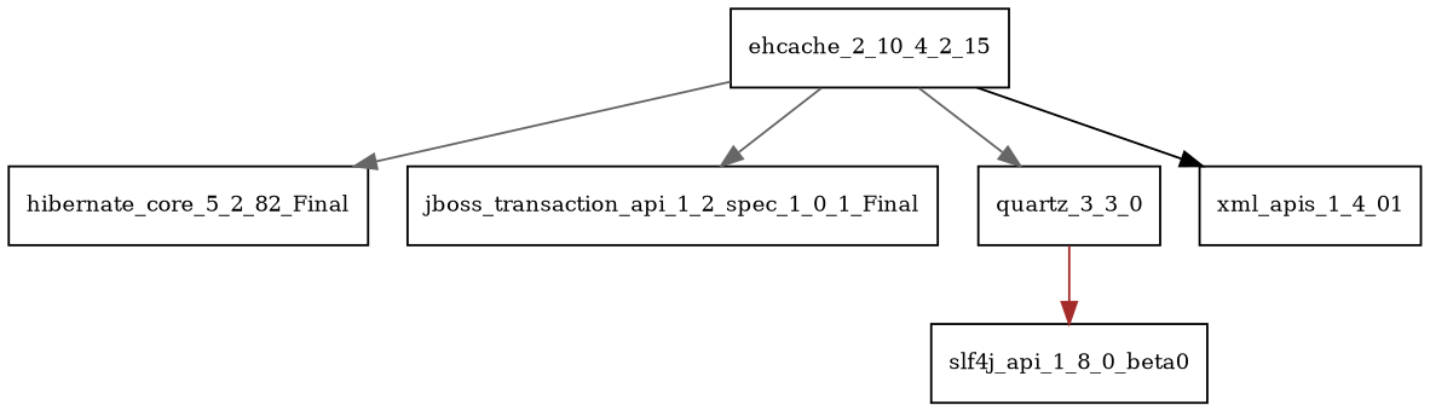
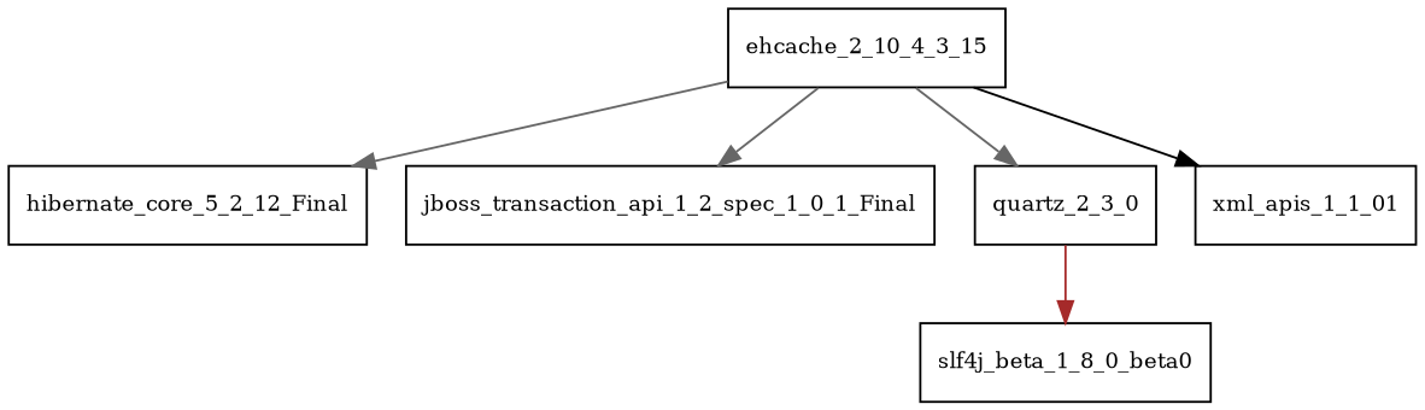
  digraph {
    node [fontsize=10.0 shape=box]
    edge [color=gray40]
-   ehcache_2_10_4_3_15 [label=ehcache_2_10_4_2_15]
-   hibernate_core_5_2_12_Final [label=hibernate_core_5_2_82_Final]
+   ehcache_2_10_4_3_15
+   hibernate_core_5_2_12_Final
    jboss_transaction_api_1_2_spec_1_0_1_Final
-   quartz_2_3_0 [label=quartz_3_3_0]
-   xml_apis_1_4_01
-   slf4j_api_1_8_0_beta0
+   quartz_2_3_0
+   xml_apis_1_4_01 [label=xml_apis_1_1_01]
+   slf4j_api_1_8_0_beta0 [label=slf4j_beta_1_8_0_beta0]
    ehcache_2_10_4_3_15 -> hibernate_core_5_2_12_Final
    ehcache_2_10_4_3_15 -> jboss_transaction_api_1_2_spec_1_0_1_Final
    ehcache_2_10_4_3_15 -> quartz_2_3_0
    ehcache_2_10_4_3_15 -> xml_apis_1_4_01 [color=black]
    quartz_2_3_0 -> slf4j_api_1_8_0_beta0 [color=brown]
  }
